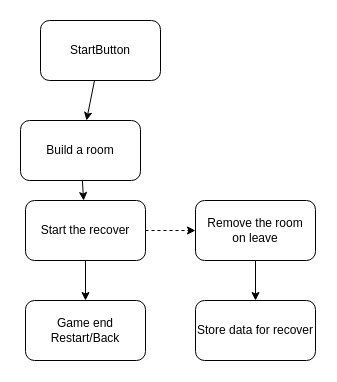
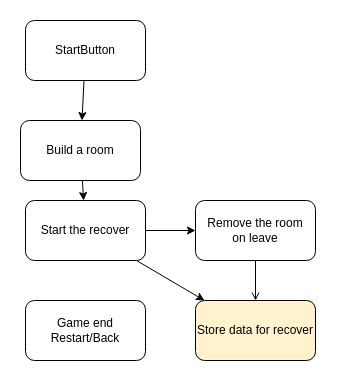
  <mxCell id="0" />
  <mxCell id="1" parent="0" />
  <mxCell id="2" value="" style="edgeStyle=none;html=1;" edge="1" parent="1" source="3" target="5"><mxGeometry relative="1" as="geometry" /></mxCell>
- <mxCell id="3" value="StartButton" style="rounded=1;whiteSpace=wrap;html=1;" vertex="1" parent="1"><mxGeometry x="40" y="20" width="120" height="60" as="geometry" /></mxCell>
+ <mxCell id="3" value="StartButton" style="rounded=1;whiteSpace=wrap;html=1;" vertex="1" parent="1"><mxGeometry x="25" y="20" width="120" height="60" as="geometry" /></mxCell>
  <mxCell id="4" value="" style="edgeStyle=none;html=1;" edge="1" parent="1" source="5" target="8"><mxGeometry relative="1" as="geometry" /></mxCell>
  <mxCell id="5" value="Build a room" style="whiteSpace=wrap;html=1;rounded=1;" vertex="1" parent="1"><mxGeometry x="20" y="120" width="120" height="60" as="geometry" /></mxCell>
- <mxCell id="6" value="" style="edgeStyle=none;html=1;dashed=1;" edge="1" parent="1" source="8" target="10"><mxGeometry relative="1" as="geometry" /></mxCell>
- <mxCell id="7" value="" style="edgeStyle=none;html=1;" edge="1" parent="1" source="8" target="12"><mxGeometry relative="1" as="geometry" /></mxCell>
+ <mxCell id="6" value="" style="edgeStyle=none;html=1;" edge="1" parent="1" source="8" target="10"><mxGeometry relative="1" as="geometry" /></mxCell>
+ <mxCell id="7" value="" style="edgeStyle=none;html=1;" edge="1" parent="1" source="8" target="11"><mxGeometry relative="1" as="geometry" /></mxCell>
  <mxCell id="8" value="Start the recover" style="whiteSpace=wrap;html=1;rounded=1;" vertex="1" parent="1"><mxGeometry x="25" y="200" width="120" height="60" as="geometry" /></mxCell>
- <mxCell id="9" value="" style="edgeStyle=none;html=1;" edge="1" parent="1" source="10" target="11"><mxGeometry relative="1" as="geometry" /></mxCell>
+ <mxCell id="9" value="" style="edgeStyle=none;html=1;endArrow=open;" edge="1" parent="1" source="10" target="11"><mxGeometry relative="1" as="geometry" /></mxCell>
  <mxCell id="10" value="Remove the room&lt;div&gt;on leave&lt;/div&gt;" style="whiteSpace=wrap;html=1;rounded=1;" vertex="1" parent="1"><mxGeometry x="195" y="200" width="120" height="60" as="geometry" /></mxCell>
- <mxCell id="11" value="Store data for recover" style="whiteSpace=wrap;html=1;rounded=1;" vertex="1" parent="1"><mxGeometry x="195" y="300" width="120" height="60" as="geometry" /></mxCell>
+ <mxCell id="11" value="Store data for recover" style="whiteSpace=wrap;html=1;rounded=1;fillColor=#fff2cc;" vertex="1" parent="1"><mxGeometry x="195" y="300" width="120" height="60" as="geometry" /></mxCell>
  <mxCell id="12" value="Game end&lt;div&gt;Restart/Back&lt;/div&gt;" style="whiteSpace=wrap;html=1;rounded=1;" vertex="1" parent="1"><mxGeometry x="25" y="300" width="120" height="60" as="geometry" /></mxCell>
